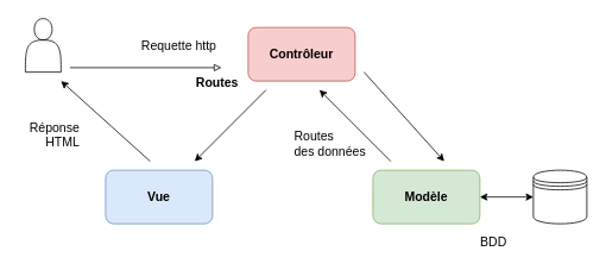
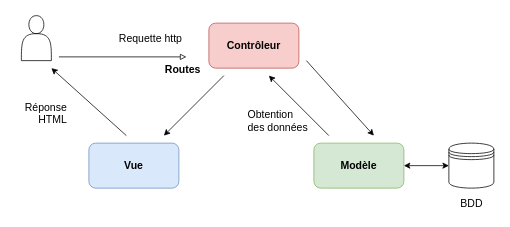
  <mxCell id="0" />
  <mxCell id="1" parent="0" />
  <mxCell id="2" value="" style="shape=actor;whiteSpace=wrap;html=1;fontSize=14;" vertex="1" parent="1"><mxGeometry x="28" y="20" width="40" height="60" as="geometry" /></mxCell>
  <mxCell id="3" value="" style="shape=datastore;whiteSpace=wrap;html=1;fontSize=14;" vertex="1" parent="1"><mxGeometry x="598" y="190" width="60" height="60" as="geometry" /></mxCell>
  <mxCell id="4" value="" style="endArrow=classic;html=1;rounded=0;fontSize=14;" edge="1" parent="1"><mxGeometry width="50" height="50" relative="1" as="geometry"><mxPoint x="408" y="80" as="sourcePoint" /><mxPoint x="498" y="180" as="targetPoint" /></mxGeometry></mxCell>
  <mxCell id="5" value="" style="endArrow=classic;html=1;rounded=0;fontSize=14;" edge="1" parent="1"><mxGeometry width="50" height="50" relative="1" as="geometry"><mxPoint x="438" y="180" as="sourcePoint" /><mxPoint x="358" y="100" as="targetPoint" /></mxGeometry></mxCell>
  <mxCell id="6" value="" style="endArrow=block;html=1;rounded=0;fontSize=14;endFill=0;" edge="1" parent="1"><mxGeometry width="50" height="50" relative="1" as="geometry"><mxPoint x="78" y="75" as="sourcePoint" /><mxPoint x="248" y="75" as="targetPoint" /></mxGeometry></mxCell>
  <mxCell id="7" value="" style="endArrow=classic;html=1;rounded=0;fontSize=14;" edge="1" parent="1"><mxGeometry width="50" height="50" relative="1" as="geometry"><mxPoint x="298" y="100" as="sourcePoint" /><mxPoint x="218" y="180" as="targetPoint" /></mxGeometry></mxCell>
  <mxCell id="8" value="" style="endArrow=classic;html=1;rounded=0;fontSize=14;" edge="1" parent="1"><mxGeometry width="50" height="50" relative="1" as="geometry"><mxPoint x="168" y="180" as="sourcePoint" /><mxPoint x="68" y="90" as="targetPoint" /></mxGeometry></mxCell>
  <mxCell id="9" value="&lt;font style=&quot;font-size: 14px;&quot;&gt;&lt;b&gt;Vue&lt;/b&gt;&lt;/font&gt;" style="rounded=1;whiteSpace=wrap;html=1;fillColor=#dae8fc;strokeColor=#6c8ebf;" vertex="1" parent="1"><mxGeometry x="118" y="190" width="120" height="60" as="geometry" /></mxCell>
  <mxCell id="10" value="&lt;font style=&quot;font-size: 14px;&quot;&gt;&lt;b&gt;Contrôleur&lt;/b&gt;&lt;/font&gt;" style="rounded=1;whiteSpace=wrap;html=1;fillColor=#f8cecc;strokeColor=#b85450;" vertex="1" parent="1"><mxGeometry x="278" y="30" width="120" height="60" as="geometry" /></mxCell>
  <mxCell id="11" value="" style="endArrow=classic;startArrow=classic;html=1;rounded=0;fontSize=14;entryX=0;entryY=0.5;entryDx=0;entryDy=0;exitX=1;exitY=0.5;exitDx=0;exitDy=0;" edge="1" parent="1" source="12" target="3"><mxGeometry width="100" height="100" relative="1" as="geometry"><mxPoint x="178" y="310" as="sourcePoint" /><mxPoint x="278" y="210" as="targetPoint" /></mxGeometry></mxCell>
  <mxCell id="12" value="&lt;font style=&quot;font-size: 14px;&quot;&gt;&lt;b&gt;Modèle&lt;/b&gt;&lt;/font&gt;" style="rounded=1;whiteSpace=wrap;html=1;fillColor=#d5e8d4;strokeColor=#82b366;" vertex="1" parent="1"><mxGeometry x="418" y="190" width="120" height="60" as="geometry" /></mxCell>
- <mxCell id="13" value="BDD" style="text;html=1;align=center;verticalAlign=middle;resizable=0;points=[];autosize=1;strokeColor=none;fillColor=none;fontSize=14;" vertex="1" parent="1"><mxGeometry x="528" y="260" width="50" height="20" as="geometry" /></mxCell>
+ <mxCell id="13" value="BDD" style="text;html=1;align=center;verticalAlign=middle;resizable=0;points=[];autosize=1;strokeColor=none;fillColor=none;fontSize=14;" vertex="1" parent="1"><mxGeometry x="603" y="260" width="50" height="20" as="geometry" /></mxCell>
  <mxCell id="14" value="Requette http" style="text;html=1;align=center;verticalAlign=middle;resizable=0;points=[];autosize=1;strokeColor=none;fillColor=none;fontSize=14;" vertex="1" parent="1"><mxGeometry x="150" y="40" width="100" height="20" as="geometry" /></mxCell>
- <mxCell id="15" value="Routes&lt;br&gt;des données" style="text;html=1;align=left;verticalAlign=middle;resizable=0;points=[];autosize=1;strokeColor=none;fillColor=none;fontSize=14;" vertex="1" parent="1"><mxGeometry x="328" y="140" width="100" height="40" as="geometry" /></mxCell>
+ <mxCell id="15" value="Obtention&lt;br&gt;des données" style="text;html=1;align=left;verticalAlign=middle;resizable=0;points=[];autosize=1;strokeColor=none;fillColor=none;fontSize=14;" vertex="1" parent="1"><mxGeometry x="328" y="140" width="100" height="40" as="geometry" /></mxCell>
  <mxCell id="16" value="Routes" style="text;html=1;align=center;verticalAlign=middle;resizable=0;points=[];autosize=1;strokeColor=none;fillColor=none;fontSize=14;fontStyle=1" vertex="1" parent="1"><mxGeometry x="213" y="82" width="60" height="20" as="geometry" /></mxCell>
  <mxCell id="17" value="Réponse &lt;br&gt;HTML" style="text;html=1;align=right;verticalAlign=middle;resizable=0;points=[];autosize=1;strokeColor=none;fillColor=none;fontSize=14;" vertex="1" parent="1"><mxGeometry x="20" y="130" width="70" height="40" as="geometry" /></mxCell>
